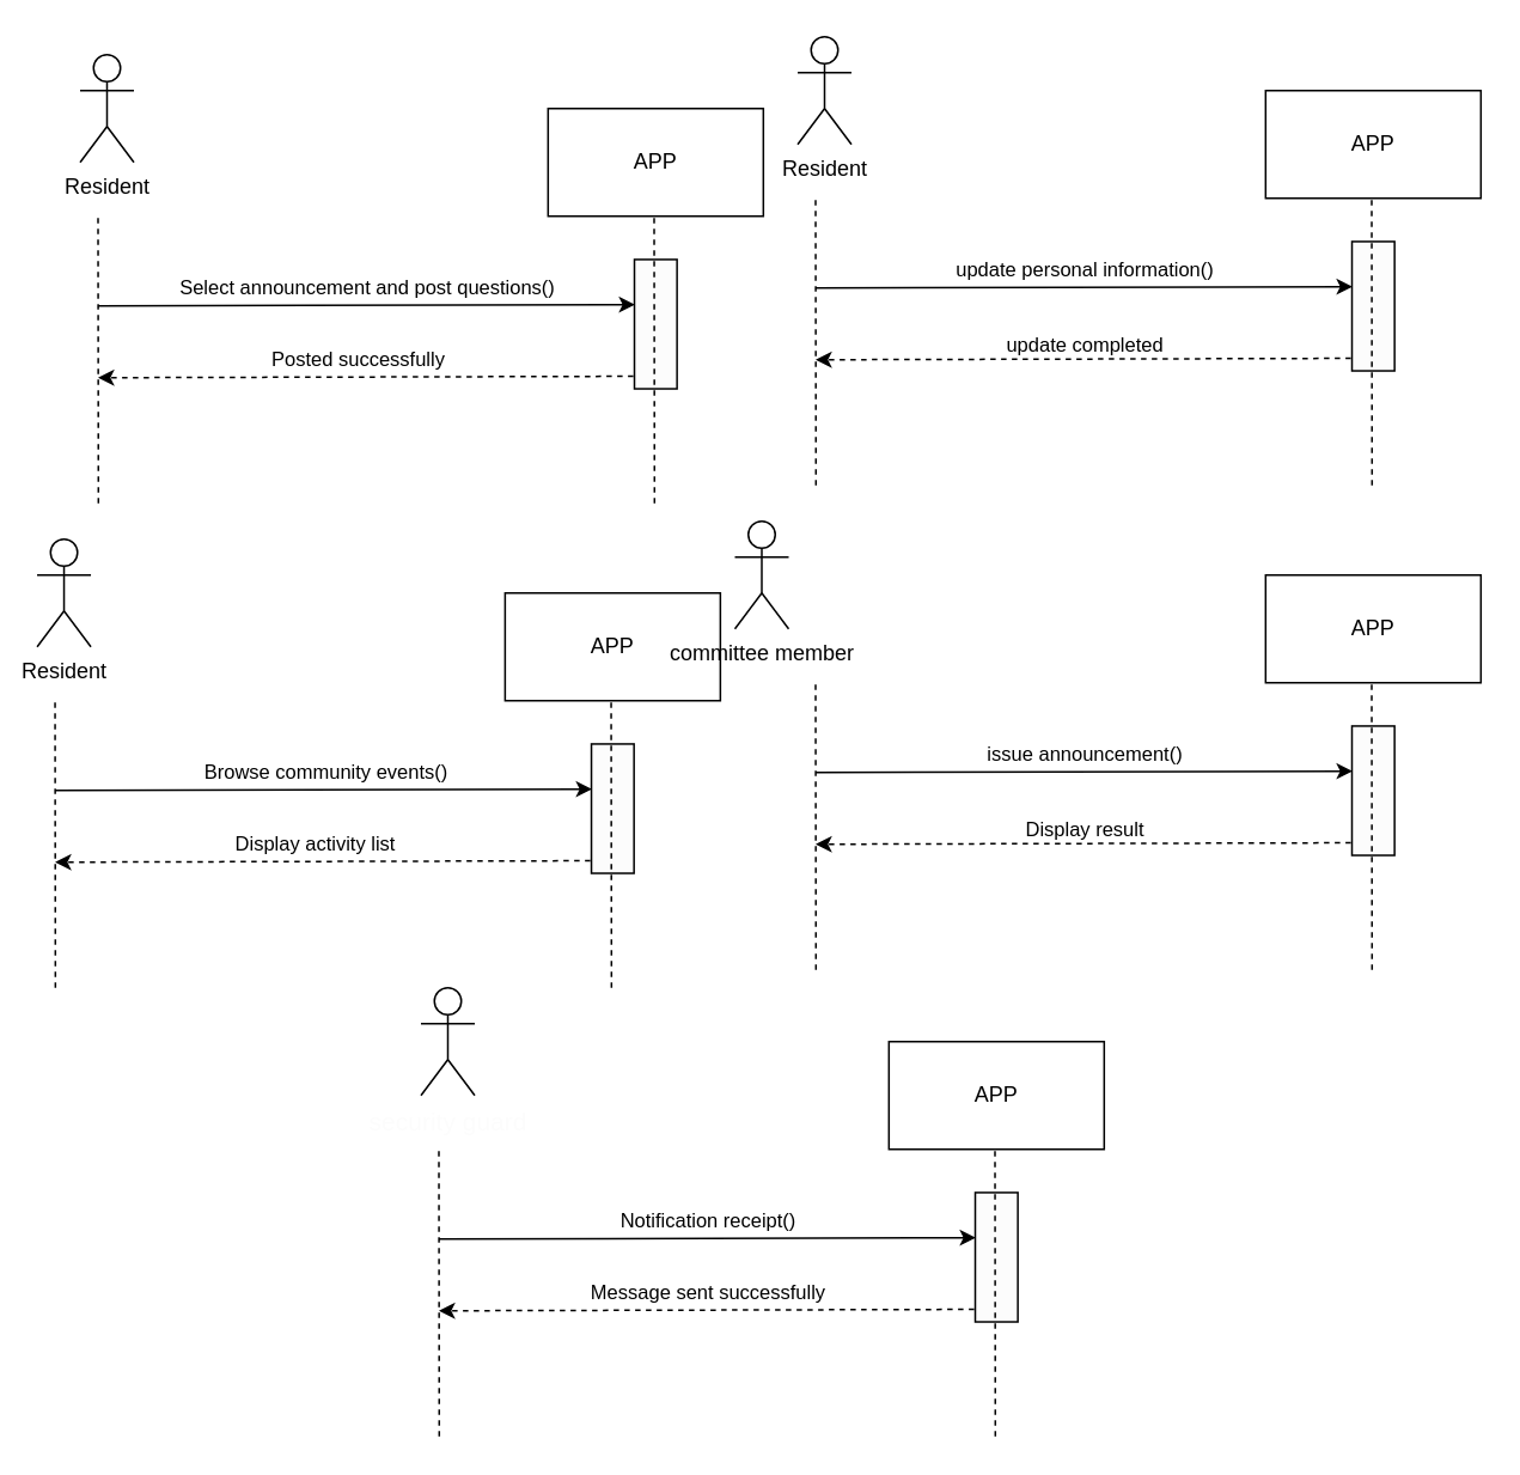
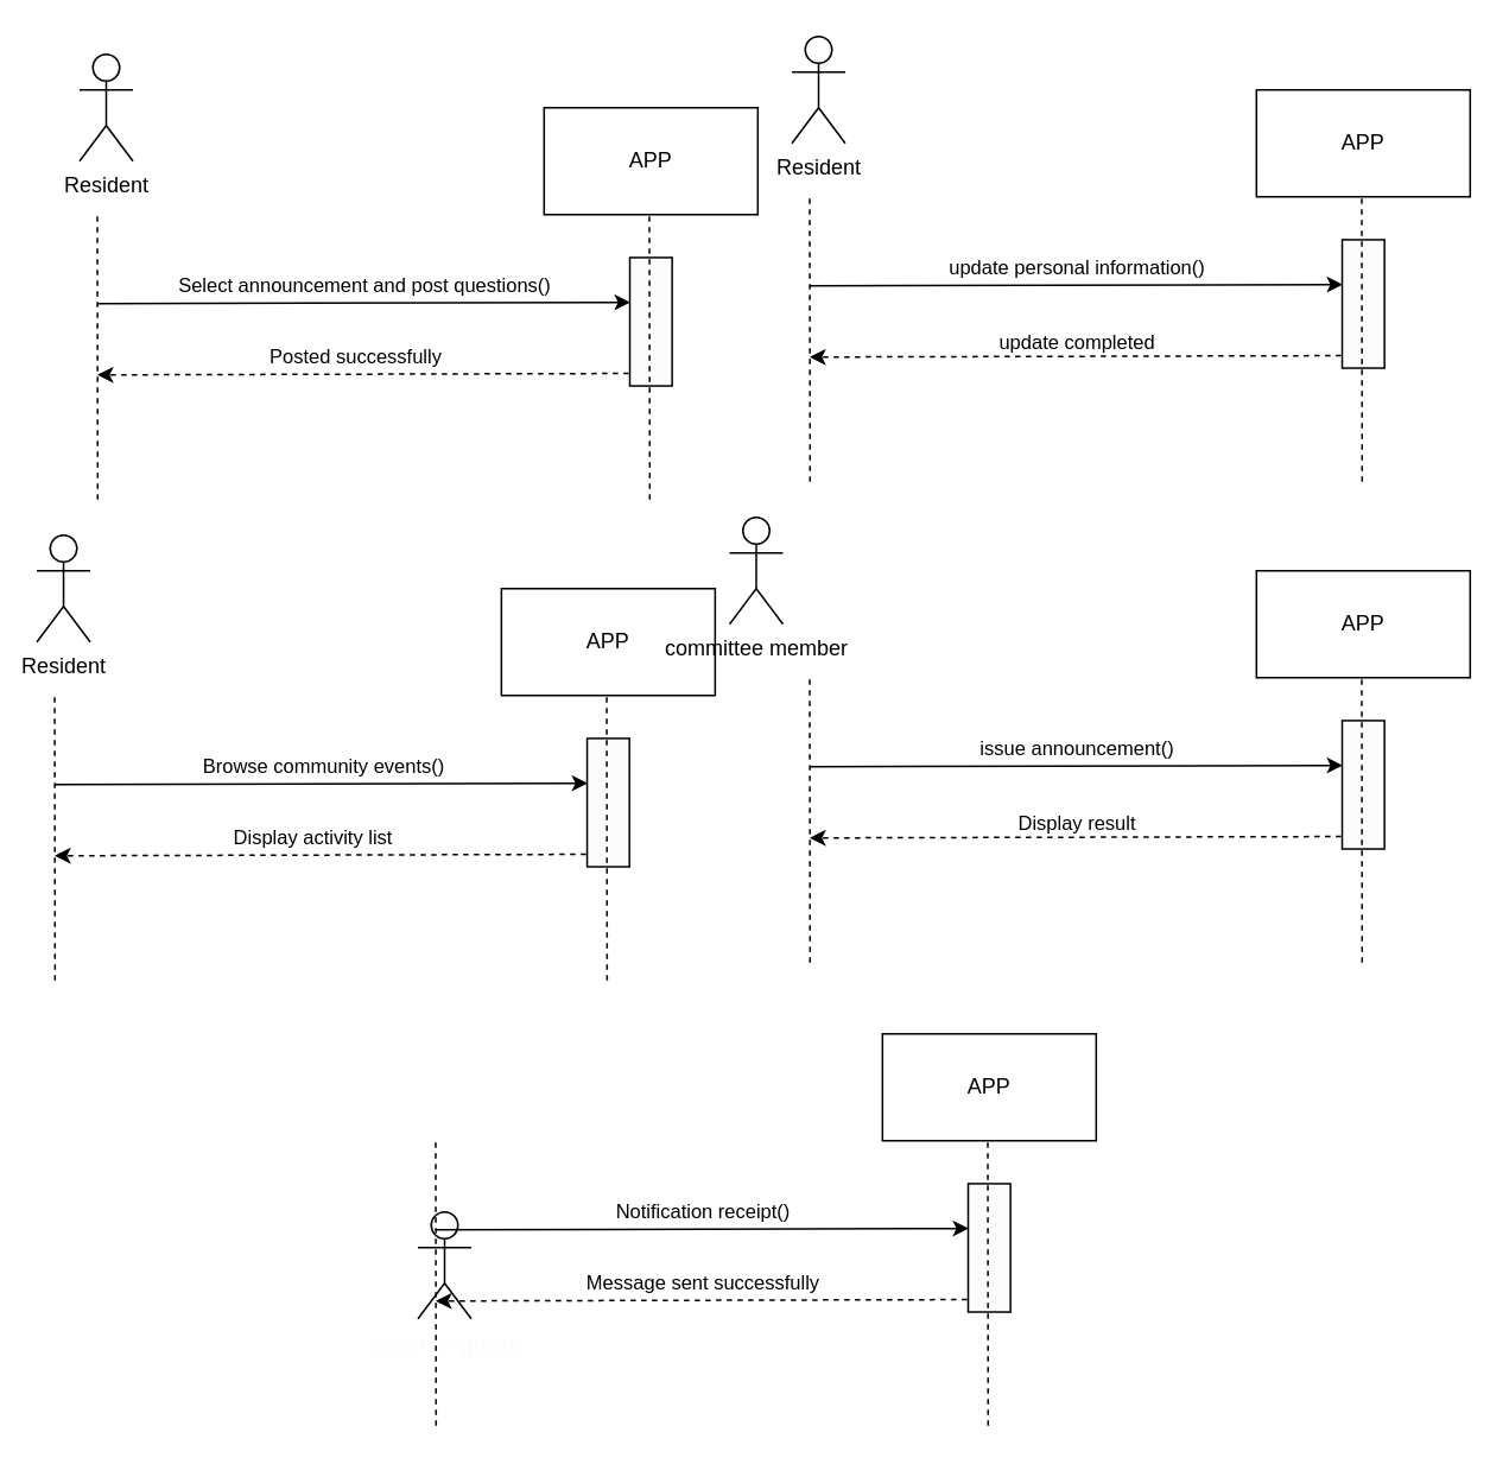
  <mxCell id="0" />
  <mxCell id="1" parent="0" />
  <mxCell id="2" value="Resident" style="shape=umlActor;verticalLabelPosition=bottom;verticalAlign=top;html=1;outlineConnect=0;" vertex="1" parent="1"><mxGeometry x="44" y="30" width="30" height="60" as="geometry" /></mxCell>
  <mxCell id="3" value="" style="endArrow=none;dashed=1;html=1;" edge="1" parent="1"><mxGeometry width="50" height="50" relative="1" as="geometry"><mxPoint x="54.2" y="280" as="sourcePoint" /><mxPoint x="54" y="120" as="targetPoint" /></mxGeometry></mxCell>
  <mxCell id="4" value="APP" style="rounded=0;whiteSpace=wrap;html=1;" vertex="1" parent="1"><mxGeometry x="304.88" y="60" width="120" height="60" as="geometry" /></mxCell>
  <mxCell id="5" value="" style="rounded=0;whiteSpace=wrap;html=1;rotation=90;fillColor=#FCFCFC;" vertex="1" parent="1"><mxGeometry x="328.85" y="168.28" width="72.06" height="23.75" as="geometry" /></mxCell>
  <mxCell id="6" value="" style="endArrow=classic;html=1;entryX=0.349;entryY=0.984;entryDx=0;entryDy=0;entryPerimeter=0;endFill=1;" edge="1" parent="1" target="5"><mxGeometry width="50" height="50" relative="1" as="geometry"><mxPoint x="54" y="170" as="sourcePoint" /><mxPoint x="114" y="123.13" as="targetPoint" /></mxGeometry></mxCell>
  <mxCell id="7" value="Select announcement and post questions()" style="edgeLabel;html=1;align=center;verticalAlign=middle;resizable=0;points=[];" vertex="1" connectable="0" parent="6"><mxGeometry x="-0.228" y="1" relative="1" as="geometry"><mxPoint x="34" y="-9" as="offset" /></mxGeometry></mxCell>
  <mxCell id="8" value="" style="endArrow=none;dashed=1;html=1;" edge="1" parent="1"><mxGeometry width="50" height="50" relative="1" as="geometry"><mxPoint x="364.2" y="280" as="sourcePoint" /><mxPoint x="364" y="120" as="targetPoint" /></mxGeometry></mxCell>
  <mxCell id="9" value="" style="endArrow=classic;html=1;exitX=0.903;exitY=1.025;exitDx=0;exitDy=0;exitPerimeter=0;dashed=1;" edge="1" parent="1" source="5"><mxGeometry width="50" height="50" relative="1" as="geometry"><mxPoint x="351" y="202" as="sourcePoint" /><mxPoint x="54" y="210" as="targetPoint" /><Array as="points" /></mxGeometry></mxCell>
  <mxCell id="10" value="Posted successfully" style="edgeLabel;html=1;align=center;verticalAlign=middle;resizable=0;points=[];" vertex="1" connectable="0" parent="9"><mxGeometry x="0.032" y="1" relative="1" as="geometry"><mxPoint y="-11" as="offset" /></mxGeometry></mxCell>
  <mxCell id="11" value="Resident" style="shape=umlActor;verticalLabelPosition=bottom;verticalAlign=top;html=1;outlineConnect=0;" vertex="1" parent="1"><mxGeometry x="20.03" y="300" width="30" height="60" as="geometry" /></mxCell>
  <mxCell id="12" value="" style="endArrow=none;dashed=1;html=1;" edge="1" parent="1"><mxGeometry width="50" height="50" relative="1" as="geometry"><mxPoint x="30.23" y="550" as="sourcePoint" /><mxPoint x="30.03" y="390" as="targetPoint" /></mxGeometry></mxCell>
  <mxCell id="13" value="APP" style="rounded=0;whiteSpace=wrap;html=1;" vertex="1" parent="1"><mxGeometry x="280.91" y="330" width="120" height="60" as="geometry" /></mxCell>
  <mxCell id="14" value="" style="rounded=0;whiteSpace=wrap;html=1;rotation=90;fillColor=#FCFCFC;" vertex="1" parent="1"><mxGeometry x="304.88" y="438.28" width="72.06" height="23.75" as="geometry" /></mxCell>
  <mxCell id="15" value="" style="endArrow=classic;html=1;entryX=0.349;entryY=0.984;entryDx=0;entryDy=0;entryPerimeter=0;endFill=1;" edge="1" parent="1" target="14"><mxGeometry width="50" height="50" relative="1" as="geometry"><mxPoint x="30.03" y="440" as="sourcePoint" /><mxPoint x="90.03" y="393.13" as="targetPoint" /></mxGeometry></mxCell>
  <mxCell id="16" value="Browse community events()" style="edgeLabel;html=1;align=center;verticalAlign=middle;resizable=0;points=[];" vertex="1" connectable="0" parent="15"><mxGeometry x="-0.228" y="1" relative="1" as="geometry"><mxPoint x="34" y="-9" as="offset" /></mxGeometry></mxCell>
  <mxCell id="17" value="" style="endArrow=none;dashed=1;html=1;" edge="1" parent="1"><mxGeometry width="50" height="50" relative="1" as="geometry"><mxPoint x="340.23" y="550" as="sourcePoint" /><mxPoint x="340.03" y="390" as="targetPoint" /></mxGeometry></mxCell>
  <mxCell id="18" value="" style="endArrow=classic;html=1;exitX=0.903;exitY=1.025;exitDx=0;exitDy=0;exitPerimeter=0;dashed=1;" edge="1" parent="1" source="14"><mxGeometry width="50" height="50" relative="1" as="geometry"><mxPoint x="327.03" y="472" as="sourcePoint" /><mxPoint x="30.03" y="480" as="targetPoint" /><Array as="points" /></mxGeometry></mxCell>
  <mxCell id="19" value="Display activity list" style="edgeLabel;html=1;align=center;verticalAlign=middle;resizable=0;points=[];" vertex="1" connectable="0" parent="18"><mxGeometry x="0.032" y="1" relative="1" as="geometry"><mxPoint y="-11" as="offset" /></mxGeometry></mxCell>
  <mxCell id="20" value="Resident" style="shape=umlActor;verticalLabelPosition=bottom;verticalAlign=top;html=1;outlineConnect=0;" vertex="1" parent="1"><mxGeometry x="444" y="20" width="30" height="60" as="geometry" /></mxCell>
  <mxCell id="21" value="" style="endArrow=none;dashed=1;html=1;" edge="1" parent="1"><mxGeometry width="50" height="50" relative="1" as="geometry"><mxPoint x="454.2" y="270" as="sourcePoint" /><mxPoint x="454" y="110" as="targetPoint" /></mxGeometry></mxCell>
  <mxCell id="22" value="APP" style="rounded=0;whiteSpace=wrap;html=1;" vertex="1" parent="1"><mxGeometry x="704.88" y="50" width="120" height="60" as="geometry" /></mxCell>
  <mxCell id="23" value="" style="rounded=0;whiteSpace=wrap;html=1;rotation=90;fillColor=#FCFCFC;" vertex="1" parent="1"><mxGeometry x="728.85" y="158.28" width="72.06" height="23.75" as="geometry" /></mxCell>
  <mxCell id="24" value="" style="endArrow=classic;html=1;entryX=0.349;entryY=0.984;entryDx=0;entryDy=0;entryPerimeter=0;endFill=1;" edge="1" parent="1" target="23"><mxGeometry width="50" height="50" relative="1" as="geometry"><mxPoint x="454" y="160" as="sourcePoint" /><mxPoint x="514" y="113.13" as="targetPoint" /></mxGeometry></mxCell>
  <mxCell id="25" value="update personal information()" style="edgeLabel;html=1;align=center;verticalAlign=middle;resizable=0;points=[];" vertex="1" connectable="0" parent="24"><mxGeometry x="-0.228" y="1" relative="1" as="geometry"><mxPoint x="34" y="-9" as="offset" /></mxGeometry></mxCell>
  <mxCell id="26" value="" style="endArrow=none;dashed=1;html=1;" edge="1" parent="1"><mxGeometry width="50" height="50" relative="1" as="geometry"><mxPoint x="764.2" y="270" as="sourcePoint" /><mxPoint x="764" y="110" as="targetPoint" /></mxGeometry></mxCell>
  <mxCell id="27" value="" style="endArrow=classic;html=1;exitX=0.903;exitY=1.025;exitDx=0;exitDy=0;exitPerimeter=0;dashed=1;" edge="1" parent="1" source="23"><mxGeometry width="50" height="50" relative="1" as="geometry"><mxPoint x="751" y="192" as="sourcePoint" /><mxPoint x="454" y="200" as="targetPoint" /><Array as="points" /></mxGeometry></mxCell>
  <mxCell id="28" value="update completed" style="edgeLabel;html=1;align=center;verticalAlign=middle;resizable=0;points=[];" vertex="1" connectable="0" parent="27"><mxGeometry x="0.032" y="1" relative="1" as="geometry"><mxPoint x="5" y="-9" as="offset" /></mxGeometry></mxCell>
  <mxCell id="29" value="committee member" style="shape=umlActor;verticalLabelPosition=bottom;verticalAlign=top;html=1;outlineConnect=0;" vertex="1" parent="1"><mxGeometry x="409" y="290" width="30" height="60" as="geometry" /></mxCell>
  <mxCell id="30" value="" style="endArrow=none;dashed=1;html=1;" edge="1" parent="1"><mxGeometry width="50" height="50" relative="1" as="geometry"><mxPoint x="454.2" y="540" as="sourcePoint" /><mxPoint x="454" y="380" as="targetPoint" /></mxGeometry></mxCell>
  <mxCell id="31" value="APP" style="rounded=0;whiteSpace=wrap;html=1;" vertex="1" parent="1"><mxGeometry x="704.88" y="320" width="120" height="60" as="geometry" /></mxCell>
  <mxCell id="32" value="" style="rounded=0;whiteSpace=wrap;html=1;rotation=90;fillColor=#FCFCFC;" vertex="1" parent="1"><mxGeometry x="728.85" y="428.28" width="72.06" height="23.75" as="geometry" /></mxCell>
  <mxCell id="33" value="" style="endArrow=classic;html=1;entryX=0.349;entryY=0.984;entryDx=0;entryDy=0;entryPerimeter=0;endFill=1;" edge="1" parent="1" target="32"><mxGeometry width="50" height="50" relative="1" as="geometry"><mxPoint x="454" y="430" as="sourcePoint" /><mxPoint x="514" y="383.13" as="targetPoint" /></mxGeometry></mxCell>
  <mxCell id="34" value="issue announcement()" style="edgeLabel;html=1;align=center;verticalAlign=middle;resizable=0;points=[];" vertex="1" connectable="0" parent="33"><mxGeometry x="-0.228" y="1" relative="1" as="geometry"><mxPoint x="34" y="-9" as="offset" /></mxGeometry></mxCell>
  <mxCell id="35" value="" style="endArrow=none;dashed=1;html=1;" edge="1" parent="1"><mxGeometry width="50" height="50" relative="1" as="geometry"><mxPoint x="764.2" y="540" as="sourcePoint" /><mxPoint x="764" y="380" as="targetPoint" /></mxGeometry></mxCell>
  <mxCell id="36" value="" style="endArrow=classic;html=1;exitX=0.903;exitY=1.025;exitDx=0;exitDy=0;exitPerimeter=0;dashed=1;" edge="1" parent="1" source="32"><mxGeometry width="50" height="50" relative="1" as="geometry"><mxPoint x="751" y="462" as="sourcePoint" /><mxPoint x="454" y="470" as="targetPoint" /><Array as="points" /></mxGeometry></mxCell>
  <mxCell id="37" value="Display result" style="edgeLabel;html=1;align=center;verticalAlign=middle;resizable=0;points=[];" vertex="1" connectable="0" parent="36"><mxGeometry x="0.032" y="1" relative="1" as="geometry"><mxPoint x="5" y="-9" as="offset" /></mxGeometry></mxCell>
- <mxCell id="38" value="&lt;div style=&quot;text-align: left;&quot;&gt;&lt;font color=&quot;#fcfcfc&quot; face=&quot;arial, sans-serif&quot;&gt;&lt;span style=&quot;font-size: 14px;&quot;&gt;security guard&lt;/span&gt;&lt;/font&gt;&lt;br&gt;&lt;/div&gt;" style="shape=umlActor;verticalLabelPosition=bottom;verticalAlign=top;html=1;outlineConnect=0;" vertex="1" parent="1"><mxGeometry x="234" y="550" width="30" height="60" as="geometry" /></mxCell>
+ <mxCell id="38" value="&lt;div style=&quot;text-align: left;&quot;&gt;&lt;font color=&quot;#fcfcfc&quot; face=&quot;arial, sans-serif&quot;&gt;&lt;span style=&quot;font-size: 14px;&quot;&gt;security guard&lt;/span&gt;&lt;/font&gt;&lt;br&gt;&lt;/div&gt;" style="shape=umlActor;verticalLabelPosition=bottom;verticalAlign=top;html=1;outlineConnect=0;" vertex="1" parent="1"><mxGeometry x="234" y="680" width="30" height="60" as="geometry" /></mxCell>
  <mxCell id="39" value="" style="endArrow=none;dashed=1;html=1;" edge="1" parent="1"><mxGeometry width="50" height="50" relative="1" as="geometry"><mxPoint x="244.2" y="800" as="sourcePoint" /><mxPoint x="244" y="640" as="targetPoint" /></mxGeometry></mxCell>
  <mxCell id="40" value="APP" style="rounded=0;whiteSpace=wrap;html=1;" vertex="1" parent="1"><mxGeometry x="494.88" y="580" width="120" height="60" as="geometry" /></mxCell>
  <mxCell id="41" value="" style="rounded=0;whiteSpace=wrap;html=1;rotation=90;fillColor=#FCFCFC;" vertex="1" parent="1"><mxGeometry x="518.85" y="688.28" width="72.06" height="23.75" as="geometry" /></mxCell>
  <mxCell id="42" value="" style="endArrow=classic;html=1;entryX=0.349;entryY=0.984;entryDx=0;entryDy=0;entryPerimeter=0;endFill=1;" edge="1" parent="1" target="41"><mxGeometry width="50" height="50" relative="1" as="geometry"><mxPoint x="244" y="690" as="sourcePoint" /><mxPoint x="304" y="643.13" as="targetPoint" /></mxGeometry></mxCell>
  <mxCell id="43" value="Notification receipt()" style="edgeLabel;html=1;align=center;verticalAlign=middle;resizable=0;points=[];" vertex="1" connectable="0" parent="42"><mxGeometry x="-0.228" y="1" relative="1" as="geometry"><mxPoint x="34" y="-9" as="offset" /></mxGeometry></mxCell>
  <mxCell id="44" value="" style="endArrow=none;dashed=1;html=1;" edge="1" parent="1"><mxGeometry width="50" height="50" relative="1" as="geometry"><mxPoint x="554.2" y="800" as="sourcePoint" /><mxPoint x="554" y="640" as="targetPoint" /></mxGeometry></mxCell>
  <mxCell id="45" value="" style="endArrow=classic;html=1;exitX=0.903;exitY=1.025;exitDx=0;exitDy=0;exitPerimeter=0;dashed=1;" edge="1" parent="1" source="41"><mxGeometry width="50" height="50" relative="1" as="geometry"><mxPoint x="541" y="722" as="sourcePoint" /><mxPoint x="244" y="730" as="targetPoint" /><Array as="points" /></mxGeometry></mxCell>
  <mxCell id="46" value="Message sent successfully" style="edgeLabel;html=1;align=center;verticalAlign=middle;resizable=0;points=[];" vertex="1" connectable="0" parent="45"><mxGeometry x="0.032" y="1" relative="1" as="geometry"><mxPoint x="5" y="-11" as="offset" /></mxGeometry></mxCell>
